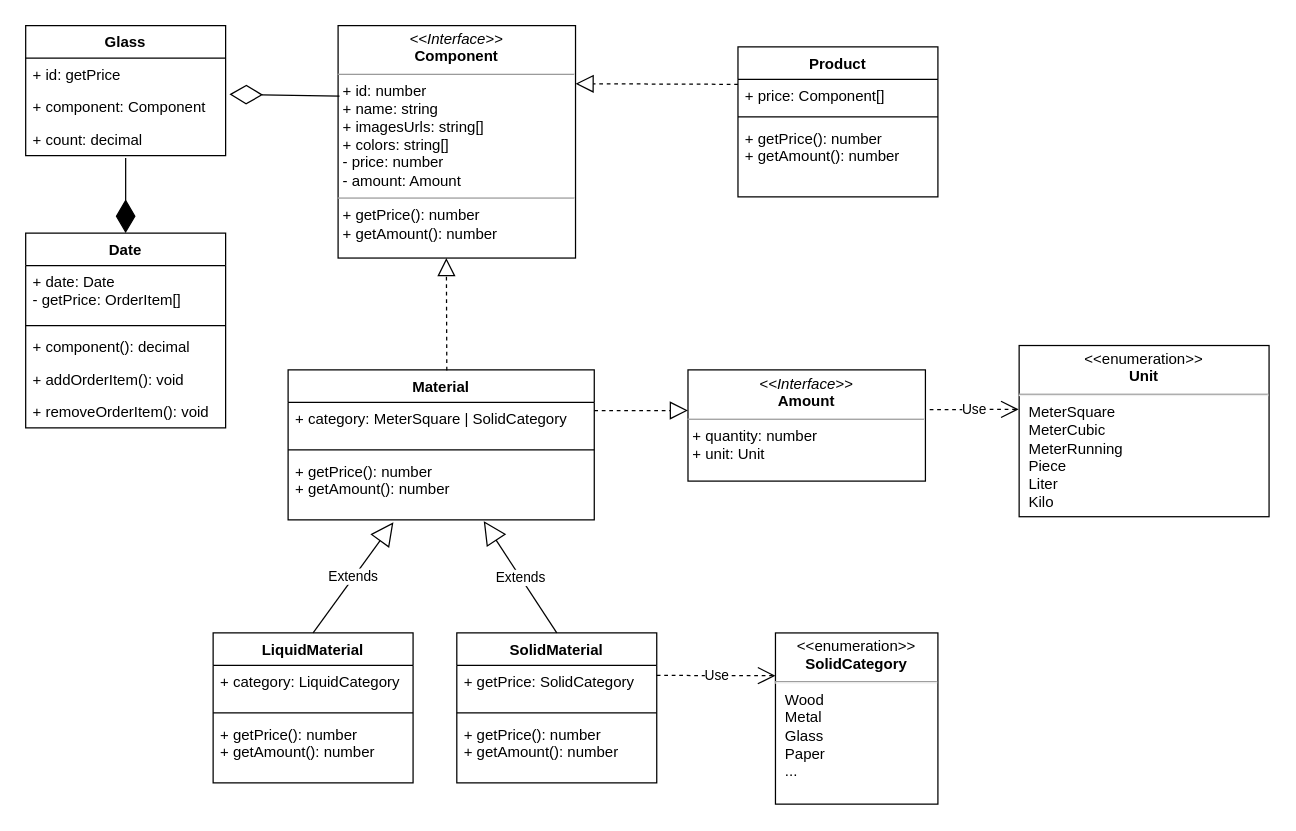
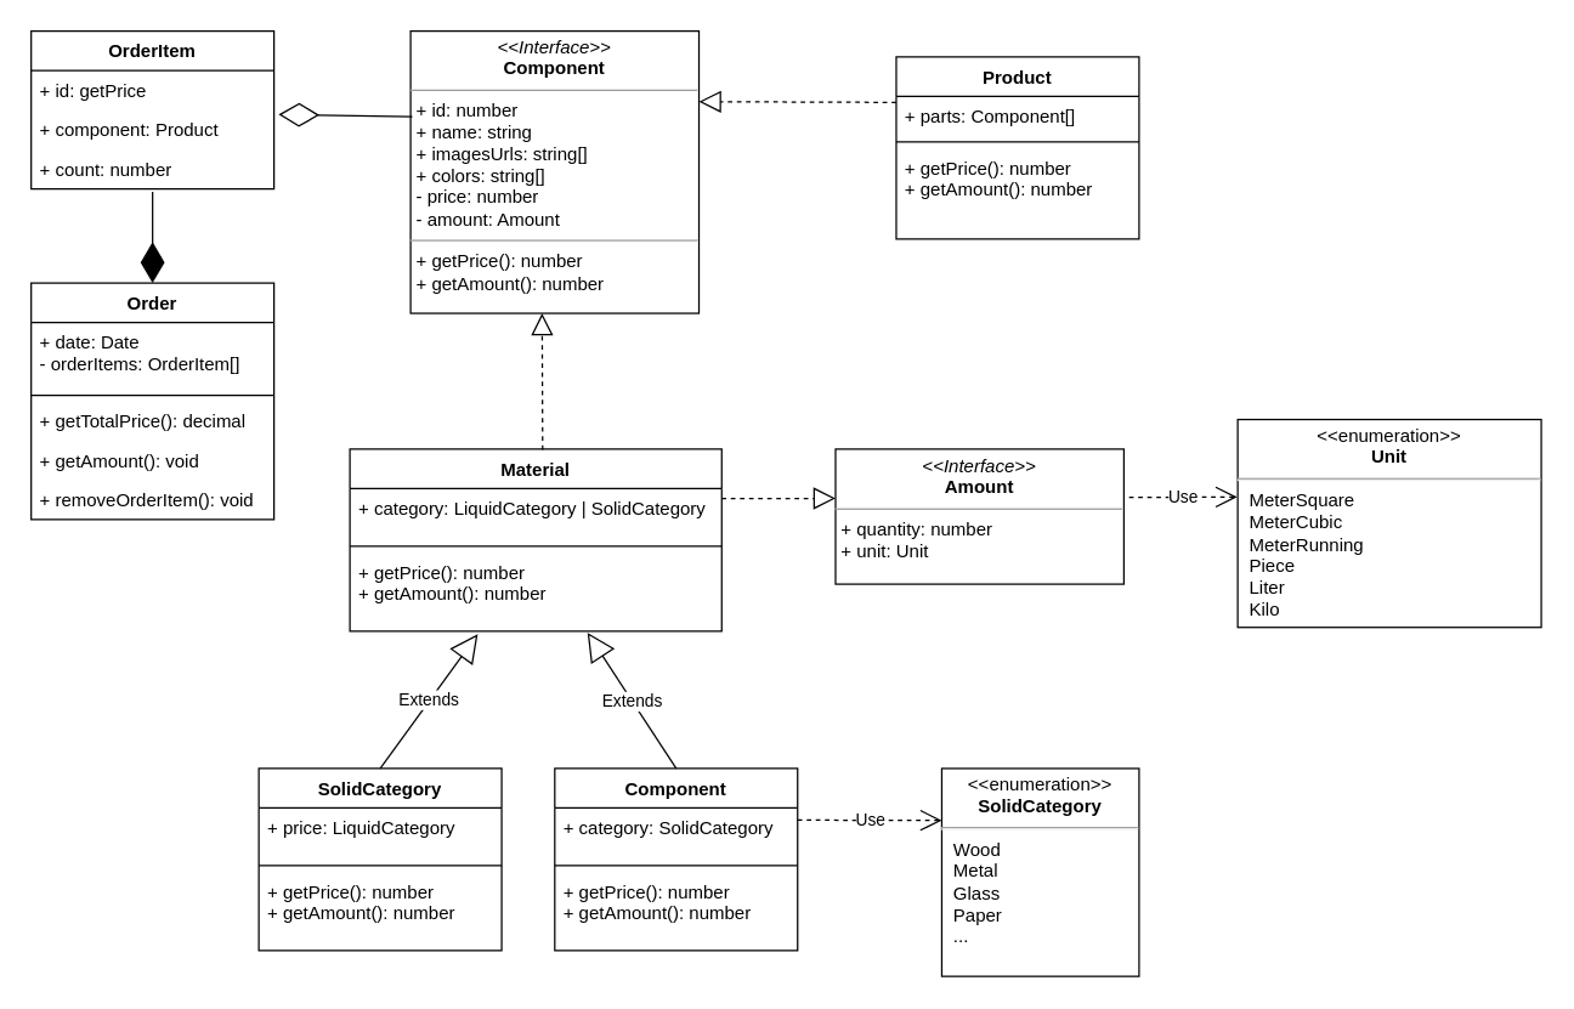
  <mxCell id="0" />
  <mxCell id="1" parent="0" />
  <mxCell id="2" value="&lt;p style=&quot;margin: 0px ; margin-top: 4px ; text-align: center&quot;&gt;&lt;i&gt;&amp;lt;&amp;lt;Interface&amp;gt;&amp;gt;&lt;/i&gt;&lt;br&gt;&lt;b&gt;Component&lt;/b&gt;&lt;/p&gt;&lt;hr size=&quot;1&quot;&gt;&lt;p style=&quot;margin: 0px ; margin-left: 4px&quot;&gt;+ id: number&lt;br&gt;+ name: string&lt;/p&gt;&lt;p style=&quot;margin: 0px ; margin-left: 4px&quot;&gt;+ imagesUrls: string[]&lt;/p&gt;&lt;p style=&quot;margin: 0px ; margin-left: 4px&quot;&gt;+ colors: string[]&lt;/p&gt;&lt;p style=&quot;margin: 0px ; margin-left: 4px&quot;&gt;- price: number&lt;/p&gt;&lt;p style=&quot;margin: 0px ; margin-left: 4px&quot;&gt;- amount: Amount&lt;br&gt;&lt;/p&gt;&lt;hr size=&quot;1&quot;&gt;&lt;p style=&quot;margin: 0px ; margin-left: 4px&quot;&gt;+ getPrice(): number&lt;/p&gt;&lt;p style=&quot;margin: 0px ; margin-left: 4px&quot;&gt;+ getAmount(): number&lt;/p&gt;" style="verticalAlign=top;align=left;overflow=fill;fontSize=12;fontFamily=Helvetica;html=1;" parent="1" vertex="1"><mxGeometry x="270" y="20" width="190" height="186" as="geometry" /></mxCell>
  <mxCell id="3" value="Product" style="swimlane;fontStyle=1;align=center;verticalAlign=top;childLayout=stackLayout;horizontal=1;startSize=26;horizontalStack=0;resizeParent=1;resizeParentMax=0;resizeLast=0;collapsible=1;marginBottom=0;" parent="1" vertex="1"><mxGeometry x="590" y="37" width="160" height="120" as="geometry" /></mxCell>
- <mxCell id="4" value="+ price: Component[]" style="text;strokeColor=none;fillColor=none;align=left;verticalAlign=top;spacingLeft=4;spacingRight=4;overflow=hidden;rotatable=0;points=[[0,0.5],[1,0.5]];portConstraint=eastwest;" parent="3" vertex="1"><mxGeometry y="26" width="160" height="26" as="geometry" /></mxCell>
+ <mxCell id="4" value="+ parts: Component[]" style="text;strokeColor=none;fillColor=none;align=left;verticalAlign=top;spacingLeft=4;spacingRight=4;overflow=hidden;rotatable=0;points=[[0,0.5],[1,0.5]];portConstraint=eastwest;" parent="3" vertex="1"><mxGeometry y="26" width="160" height="26" as="geometry" /></mxCell>
  <mxCell id="5" value="" style="line;strokeWidth=1;fillColor=none;align=left;verticalAlign=middle;spacingTop=-1;spacingLeft=3;spacingRight=3;rotatable=0;labelPosition=right;points=[];portConstraint=eastwest;" parent="3" vertex="1"><mxGeometry y="52" width="160" height="8" as="geometry" /></mxCell>
  <mxCell id="6" value="+ getPrice(): number&#10;+ getAmount(): number" style="text;strokeColor=none;fillColor=none;align=left;verticalAlign=top;spacingLeft=4;spacingRight=4;overflow=hidden;rotatable=0;points=[[0,0.5],[1,0.5]];portConstraint=eastwest;" parent="3" vertex="1"><mxGeometry y="60" width="160" height="60" as="geometry" /></mxCell>
  <mxCell id="7" value="" style="endArrow=block;dashed=1;endFill=0;endSize=12;html=1;exitX=0;exitY=0.25;exitDx=0;exitDy=0;entryX=1;entryY=0.25;entryDx=0;entryDy=0;" parent="1" source="3" target="2" edge="1"><mxGeometry width="160" relative="1" as="geometry"><mxPoint x="70" y="736" as="sourcePoint" /><mxPoint x="448" y="488" as="targetPoint" /></mxGeometry></mxCell>
  <mxCell id="8" value="Material" style="swimlane;fontStyle=1;align=center;verticalAlign=top;childLayout=stackLayout;horizontal=1;startSize=26;horizontalStack=0;resizeParent=1;resizeParentMax=0;resizeLast=0;collapsible=1;marginBottom=0;" parent="1" vertex="1"><mxGeometry x="230" y="295.5" width="245" height="120" as="geometry" /></mxCell>
- <mxCell id="9" value="+ category: MeterSquare | SolidCategory" style="text;strokeColor=none;fillColor=none;align=left;verticalAlign=top;spacingLeft=4;spacingRight=4;overflow=hidden;rotatable=0;points=[[0,0.5],[1,0.5]];portConstraint=eastwest;" parent="8" vertex="1"><mxGeometry y="26" width="245" height="34" as="geometry" /></mxCell>
+ <mxCell id="9" value="+ category: LiquidCategory | SolidCategory" style="text;strokeColor=none;fillColor=none;align=left;verticalAlign=top;spacingLeft=4;spacingRight=4;overflow=hidden;rotatable=0;points=[[0,0.5],[1,0.5]];portConstraint=eastwest;" parent="8" vertex="1"><mxGeometry y="26" width="245" height="34" as="geometry" /></mxCell>
  <mxCell id="10" value="" style="line;strokeWidth=1;fillColor=none;align=left;verticalAlign=middle;spacingTop=-1;spacingLeft=3;spacingRight=3;rotatable=0;labelPosition=right;points=[];portConstraint=eastwest;" parent="8" vertex="1"><mxGeometry y="60" width="245" height="8" as="geometry" /></mxCell>
  <mxCell id="11" value="+ getPrice(): number&#10;+ getAmount(): number" style="text;strokeColor=none;fillColor=none;align=left;verticalAlign=top;spacingLeft=4;spacingRight=4;overflow=hidden;rotatable=0;points=[[0,0.5],[1,0.5]];portConstraint=eastwest;" parent="8" vertex="1"><mxGeometry y="68" width="245" height="52" as="geometry" /></mxCell>
  <mxCell id="12" value="" style="endArrow=block;dashed=1;endFill=0;endSize=12;html=1;entryX=0.456;entryY=1;entryDx=0;entryDy=0;entryPerimeter=0;" parent="1" target="2" edge="1"><mxGeometry width="160" relative="1" as="geometry"><mxPoint x="357" y="296" as="sourcePoint" /><mxPoint x="160" y="796" as="targetPoint" /></mxGeometry></mxCell>
  <mxCell id="13" value="&lt;p style=&quot;margin: 0px ; margin-top: 4px ; text-align: center&quot;&gt;&amp;lt;&amp;lt;enumeration&amp;gt;&amp;gt;&lt;br&gt;&lt;span style=&quot;font-weight: 700 ; white-space: nowrap&quot;&gt;SolidCategory&lt;/span&gt;&lt;br&gt;&lt;/p&gt;&lt;hr&gt;&lt;p style=&quot;margin: 0px ; margin-left: 8px ; text-align: left&quot;&gt;Wood&lt;br&gt;Metal&lt;/p&gt;&lt;p style=&quot;margin: 0px ; margin-left: 8px ; text-align: left&quot;&gt;Glass&lt;/p&gt;&lt;p style=&quot;margin: 0px ; margin-left: 8px ; text-align: left&quot;&gt;Paper&lt;/p&gt;&lt;p style=&quot;margin: 0px ; margin-left: 8px ; text-align: left&quot;&gt;...&lt;/p&gt;" style="shape=rect;html=1;overflow=fill;whiteSpace=wrap;" parent="1" vertex="1"><mxGeometry x="620" y="506" width="130" height="137" as="geometry" /></mxCell>
  <mxCell id="14" value="&lt;p style=&quot;margin: 0px ; margin-top: 4px ; text-align: center&quot;&gt;&amp;lt;&amp;lt;enumeration&amp;gt;&amp;gt;&lt;br&gt;&lt;b&gt;Unit&lt;/b&gt;&lt;/p&gt;&lt;hr&gt;&lt;p style=&quot;margin: 0px ; margin-left: 8px ; text-align: left&quot;&gt;MeterSquare&lt;/p&gt;&lt;p style=&quot;margin: 0px ; margin-left: 8px ; text-align: left&quot;&gt;MeterCubic&lt;br&gt;&lt;/p&gt;&lt;p style=&quot;margin: 0px ; margin-left: 8px ; text-align: left&quot;&gt;MeterRunning&lt;/p&gt;&lt;p style=&quot;margin: 0px ; margin-left: 8px ; text-align: left&quot;&gt;Piece&lt;/p&gt;&lt;p style=&quot;margin: 0px ; margin-left: 8px ; text-align: left&quot;&gt;Liter&lt;/p&gt;&lt;p style=&quot;margin: 0px ; margin-left: 8px ; text-align: left&quot;&gt;Kilo&lt;/p&gt;&lt;p style=&quot;margin: 0px ; margin-left: 8px ; text-align: left&quot;&gt;...&lt;/p&gt;" style="shape=rect;html=1;overflow=fill;whiteSpace=wrap;" parent="1" vertex="1"><mxGeometry x="815" y="276" width="200" height="137" as="geometry" /></mxCell>
  <mxCell id="15" value="Use" style="endArrow=open;endSize=12;dashed=1;html=1;exitX=1.018;exitY=0.357;exitDx=0;exitDy=0;exitPerimeter=0;entryX=-0.002;entryY=0.373;entryDx=0;entryDy=0;entryPerimeter=0;" parent="1" source="31" target="14" edge="1"><mxGeometry width="160" relative="1" as="geometry"><mxPoint x="754" y="326.5" as="sourcePoint" /><mxPoint x="820" y="326" as="targetPoint" /></mxGeometry></mxCell>
- <mxCell id="16" value="Glass" style="swimlane;fontStyle=1;align=center;verticalAlign=top;childLayout=stackLayout;horizontal=1;startSize=26;horizontalStack=0;resizeParent=1;resizeParentMax=0;resizeLast=0;collapsible=1;marginBottom=0;" parent="1" vertex="1"><mxGeometry x="20" y="20" width="160" height="104" as="geometry" /></mxCell>
+ <mxCell id="16" value="OrderItem" style="swimlane;fontStyle=1;align=center;verticalAlign=top;childLayout=stackLayout;horizontal=1;startSize=26;horizontalStack=0;resizeParent=1;resizeParentMax=0;resizeLast=0;collapsible=1;marginBottom=0;" parent="1" vertex="1"><mxGeometry x="20" y="20" width="160" height="104" as="geometry" /></mxCell>
  <mxCell id="17" value="+ id: getPrice" style="text;strokeColor=none;fillColor=none;align=left;verticalAlign=top;spacingLeft=4;spacingRight=4;overflow=hidden;rotatable=0;points=[[0,0.5],[1,0.5]];portConstraint=eastwest;" parent="16" vertex="1"><mxGeometry y="26" width="160" height="26" as="geometry" /></mxCell>
- <mxCell id="18" value="+ component: Component" style="text;strokeColor=none;fillColor=none;align=left;verticalAlign=top;spacingLeft=4;spacingRight=4;overflow=hidden;rotatable=0;points=[[0,0.5],[1,0.5]];portConstraint=eastwest;" parent="16" vertex="1"><mxGeometry y="52" width="160" height="26" as="geometry" /></mxCell>
- <mxCell id="19" value="+ count: decimal" style="text;strokeColor=none;fillColor=none;align=left;verticalAlign=top;spacingLeft=4;spacingRight=4;overflow=hidden;rotatable=0;points=[[0,0.5],[1,0.5]];portConstraint=eastwest;" parent="16" vertex="1"><mxGeometry y="78" width="160" height="26" as="geometry" /></mxCell>
- <mxCell id="20" value="LiquidMaterial" style="swimlane;fontStyle=1;align=center;verticalAlign=top;childLayout=stackLayout;horizontal=1;startSize=26;horizontalStack=0;resizeParent=1;resizeParentMax=0;resizeLast=0;collapsible=1;marginBottom=0;" parent="1" vertex="1"><mxGeometry x="170" y="506" width="160" height="120" as="geometry" /></mxCell>
- <mxCell id="21" value="+ category: LiquidCategory" style="text;strokeColor=none;fillColor=none;align=left;verticalAlign=top;spacingLeft=4;spacingRight=4;overflow=hidden;rotatable=0;points=[[0,0.5],[1,0.5]];portConstraint=eastwest;" parent="20" vertex="1"><mxGeometry y="26" width="160" height="34" as="geometry" /></mxCell>
+ <mxCell id="18" value="+ component: Product" style="text;strokeColor=none;fillColor=none;align=left;verticalAlign=top;spacingLeft=4;spacingRight=4;overflow=hidden;rotatable=0;points=[[0,0.5],[1,0.5]];portConstraint=eastwest;" parent="16" vertex="1"><mxGeometry y="52" width="160" height="26" as="geometry" /></mxCell>
+ <mxCell id="19" value="+ count: number" style="text;strokeColor=none;fillColor=none;align=left;verticalAlign=top;spacingLeft=4;spacingRight=4;overflow=hidden;rotatable=0;points=[[0,0.5],[1,0.5]];portConstraint=eastwest;" parent="16" vertex="1"><mxGeometry y="78" width="160" height="26" as="geometry" /></mxCell>
+ <mxCell id="20" value="SolidCategory" style="swimlane;fontStyle=1;align=center;verticalAlign=top;childLayout=stackLayout;horizontal=1;startSize=26;horizontalStack=0;resizeParent=1;resizeParentMax=0;resizeLast=0;collapsible=1;marginBottom=0;" parent="1" vertex="1"><mxGeometry x="170" y="506" width="160" height="120" as="geometry" /></mxCell>
+ <mxCell id="21" value="+ price: LiquidCategory" style="text;strokeColor=none;fillColor=none;align=left;verticalAlign=top;spacingLeft=4;spacingRight=4;overflow=hidden;rotatable=0;points=[[0,0.5],[1,0.5]];portConstraint=eastwest;" parent="20" vertex="1"><mxGeometry y="26" width="160" height="34" as="geometry" /></mxCell>
  <mxCell id="22" value="" style="line;strokeWidth=1;fillColor=none;align=left;verticalAlign=middle;spacingTop=-1;spacingLeft=3;spacingRight=3;rotatable=0;labelPosition=right;points=[];portConstraint=eastwest;" parent="20" vertex="1"><mxGeometry y="60" width="160" height="8" as="geometry" /></mxCell>
  <mxCell id="23" value="+ getPrice(): number&#10;+ getAmount(): number" style="text;strokeColor=none;fillColor=none;align=left;verticalAlign=top;spacingLeft=4;spacingRight=4;overflow=hidden;rotatable=0;points=[[0,0.5],[1,0.5]];portConstraint=eastwest;" parent="20" vertex="1"><mxGeometry y="68" width="160" height="52" as="geometry" /></mxCell>
- <mxCell id="24" value="SolidMaterial" style="swimlane;fontStyle=1;align=center;verticalAlign=top;childLayout=stackLayout;horizontal=1;startSize=26;horizontalStack=0;resizeParent=1;resizeParentMax=0;resizeLast=0;collapsible=1;marginBottom=0;" parent="1" vertex="1"><mxGeometry x="365" y="506" width="160" height="120" as="geometry" /></mxCell>
- <mxCell id="25" value="+ getPrice: SolidCategory" style="text;strokeColor=none;fillColor=none;align=left;verticalAlign=top;spacingLeft=4;spacingRight=4;overflow=hidden;rotatable=0;points=[[0,0.5],[1,0.5]];portConstraint=eastwest;" parent="24" vertex="1"><mxGeometry y="26" width="160" height="34" as="geometry" /></mxCell>
+ <mxCell id="24" value="Component" style="swimlane;fontStyle=1;align=center;verticalAlign=top;childLayout=stackLayout;horizontal=1;startSize=26;horizontalStack=0;resizeParent=1;resizeParentMax=0;resizeLast=0;collapsible=1;marginBottom=0;" parent="1" vertex="1"><mxGeometry x="365" y="506" width="160" height="120" as="geometry" /></mxCell>
+ <mxCell id="25" value="+ category: SolidCategory" style="text;strokeColor=none;fillColor=none;align=left;verticalAlign=top;spacingLeft=4;spacingRight=4;overflow=hidden;rotatable=0;points=[[0,0.5],[1,0.5]];portConstraint=eastwest;" parent="24" vertex="1"><mxGeometry y="26" width="160" height="34" as="geometry" /></mxCell>
  <mxCell id="26" value="" style="line;strokeWidth=1;fillColor=none;align=left;verticalAlign=middle;spacingTop=-1;spacingLeft=3;spacingRight=3;rotatable=0;labelPosition=right;points=[];portConstraint=eastwest;" parent="24" vertex="1"><mxGeometry y="60" width="160" height="8" as="geometry" /></mxCell>
  <mxCell id="27" value="+ getPrice(): number&#10;+ getAmount(): number" style="text;strokeColor=none;fillColor=none;align=left;verticalAlign=top;spacingLeft=4;spacingRight=4;overflow=hidden;rotatable=0;points=[[0,0.5],[1,0.5]];portConstraint=eastwest;" parent="24" vertex="1"><mxGeometry y="68" width="160" height="52" as="geometry" /></mxCell>
  <mxCell id="28" value="Extends" style="endArrow=block;endSize=16;endFill=0;html=1;exitX=0.5;exitY=0;exitDx=0;exitDy=0;entryX=0.344;entryY=1.038;entryDx=0;entryDy=0;entryPerimeter=0;" parent="1" source="20" target="11" edge="1"><mxGeometry width="160" relative="1" as="geometry"><mxPoint x="30" y="486" as="sourcePoint" /><mxPoint x="320" y="436" as="targetPoint" /></mxGeometry></mxCell>
  <mxCell id="29" value="Extends" style="endArrow=block;endSize=16;endFill=0;html=1;exitX=0.5;exitY=0;exitDx=0;exitDy=0;entryX=0.639;entryY=1.02;entryDx=0;entryDy=0;entryPerimeter=0;" parent="1" source="24" target="11" edge="1"><mxGeometry width="160" relative="1" as="geometry"><mxPoint x="260" y="516" as="sourcePoint" /><mxPoint x="343.854" y="446" as="targetPoint" /></mxGeometry></mxCell>
  <mxCell id="30" value="Use" style="endArrow=open;endSize=12;dashed=1;html=1;entryX=0;entryY=0.25;entryDx=0;entryDy=0;" parent="1" target="13" edge="1"><mxGeometry width="160" relative="1" as="geometry"><mxPoint x="525" y="540" as="sourcePoint" /><mxPoint x="525" y="566.25" as="targetPoint" /></mxGeometry></mxCell>
  <mxCell id="31" value="&lt;p style=&quot;margin: 0px ; margin-top: 4px ; text-align: center&quot;&gt;&lt;i&gt;&amp;lt;&amp;lt;Interface&amp;gt;&amp;gt;&lt;/i&gt;&lt;br&gt;&lt;b&gt;Amount&lt;/b&gt;&lt;/p&gt;&lt;hr size=&quot;1&quot;&gt;&lt;p style=&quot;margin: 0px ; margin-left: 4px&quot;&gt;+ quantity: number&lt;br&gt;+ unit: Unit&lt;/p&gt;" style="verticalAlign=top;align=left;overflow=fill;fontSize=12;fontFamily=Helvetica;html=1;" parent="1" vertex="1"><mxGeometry x="550" y="295.5" width="190" height="89" as="geometry" /></mxCell>
  <mxCell id="32" value="" style="endArrow=block;dashed=1;endFill=0;endSize=12;html=1;" parent="1" edge="1"><mxGeometry width="160" relative="1" as="geometry"><mxPoint x="475" y="328" as="sourcePoint" /><mxPoint x="550" y="328" as="targetPoint" /></mxGeometry></mxCell>
- <mxCell id="33" value="Date" style="swimlane;fontStyle=1;align=center;verticalAlign=top;childLayout=stackLayout;horizontal=1;startSize=26;horizontalStack=0;resizeParent=1;resizeParentMax=0;resizeLast=0;collapsible=1;marginBottom=0;" parent="1" vertex="1"><mxGeometry x="20" y="186" width="160" height="156" as="geometry" /></mxCell>
- <mxCell id="34" value="+ date: Date&#10;- getPrice: OrderItem[]" style="text;strokeColor=none;fillColor=none;align=left;verticalAlign=top;spacingLeft=4;spacingRight=4;overflow=hidden;rotatable=0;points=[[0,0.5],[1,0.5]];portConstraint=eastwest;" parent="33" vertex="1"><mxGeometry y="26" width="160" height="44" as="geometry" /></mxCell>
+ <mxCell id="33" value="Order" style="swimlane;fontStyle=1;align=center;verticalAlign=top;childLayout=stackLayout;horizontal=1;startSize=26;horizontalStack=0;resizeParent=1;resizeParentMax=0;resizeLast=0;collapsible=1;marginBottom=0;" parent="1" vertex="1"><mxGeometry x="20" y="186" width="160" height="156" as="geometry" /></mxCell>
+ <mxCell id="34" value="+ date: Date&#10;- orderItems: OrderItem[]" style="text;strokeColor=none;fillColor=none;align=left;verticalAlign=top;spacingLeft=4;spacingRight=4;overflow=hidden;rotatable=0;points=[[0,0.5],[1,0.5]];portConstraint=eastwest;" parent="33" vertex="1"><mxGeometry y="26" width="160" height="44" as="geometry" /></mxCell>
  <mxCell id="35" value="" style="line;strokeWidth=1;fillColor=none;align=left;verticalAlign=middle;spacingTop=-1;spacingLeft=3;spacingRight=3;rotatable=0;labelPosition=right;points=[];portConstraint=eastwest;" parent="33" vertex="1"><mxGeometry y="70" width="160" height="8" as="geometry" /></mxCell>
- <mxCell id="36" value="+ component(): decimal" style="text;strokeColor=none;fillColor=none;align=left;verticalAlign=top;spacingLeft=4;spacingRight=4;overflow=hidden;rotatable=0;points=[[0,0.5],[1,0.5]];portConstraint=eastwest;" parent="33" vertex="1"><mxGeometry y="78" width="160" height="26" as="geometry" /></mxCell>
- <mxCell id="37" value="+ addOrderItem(): void" style="text;strokeColor=none;fillColor=none;align=left;verticalAlign=top;spacingLeft=4;spacingRight=4;overflow=hidden;rotatable=0;points=[[0,0.5],[1,0.5]];portConstraint=eastwest;" parent="33" vertex="1"><mxGeometry y="104" width="160" height="26" as="geometry" /></mxCell>
+ <mxCell id="36" value="+ getTotalPrice(): decimal" style="text;strokeColor=none;fillColor=none;align=left;verticalAlign=top;spacingLeft=4;spacingRight=4;overflow=hidden;rotatable=0;points=[[0,0.5],[1,0.5]];portConstraint=eastwest;" parent="33" vertex="1"><mxGeometry y="78" width="160" height="26" as="geometry" /></mxCell>
+ <mxCell id="37" value="+ getAmount(): void" style="text;strokeColor=none;fillColor=none;align=left;verticalAlign=top;spacingLeft=4;spacingRight=4;overflow=hidden;rotatable=0;points=[[0,0.5],[1,0.5]];portConstraint=eastwest;" parent="33" vertex="1"><mxGeometry y="104" width="160" height="26" as="geometry" /></mxCell>
  <mxCell id="38" value="+ removeOrderItem(): void" style="text;strokeColor=none;fillColor=none;align=left;verticalAlign=top;spacingLeft=4;spacingRight=4;overflow=hidden;rotatable=0;points=[[0,0.5],[1,0.5]];portConstraint=eastwest;" parent="33" vertex="1"><mxGeometry y="130" width="160" height="26" as="geometry" /></mxCell>
  <mxCell id="39" value="" style="endArrow=diamondThin;endFill=1;endSize=24;html=1;entryX=0.5;entryY=0;entryDx=0;entryDy=0;" parent="1" target="33" edge="1"><mxGeometry width="160" relative="1" as="geometry"><mxPoint x="100" y="126" as="sourcePoint" /><mxPoint x="110" y="176" as="targetPoint" /></mxGeometry></mxCell>
  <mxCell id="40" value="" style="endArrow=diamondThin;endFill=0;endSize=24;html=1;exitX=0.006;exitY=0.303;exitDx=0;exitDy=0;exitPerimeter=0;" parent="1" source="2" edge="1"><mxGeometry width="160" relative="1" as="geometry"><mxPoint x="180" y="76" as="sourcePoint" /><mxPoint x="183" y="75" as="targetPoint" /></mxGeometry></mxCell>
